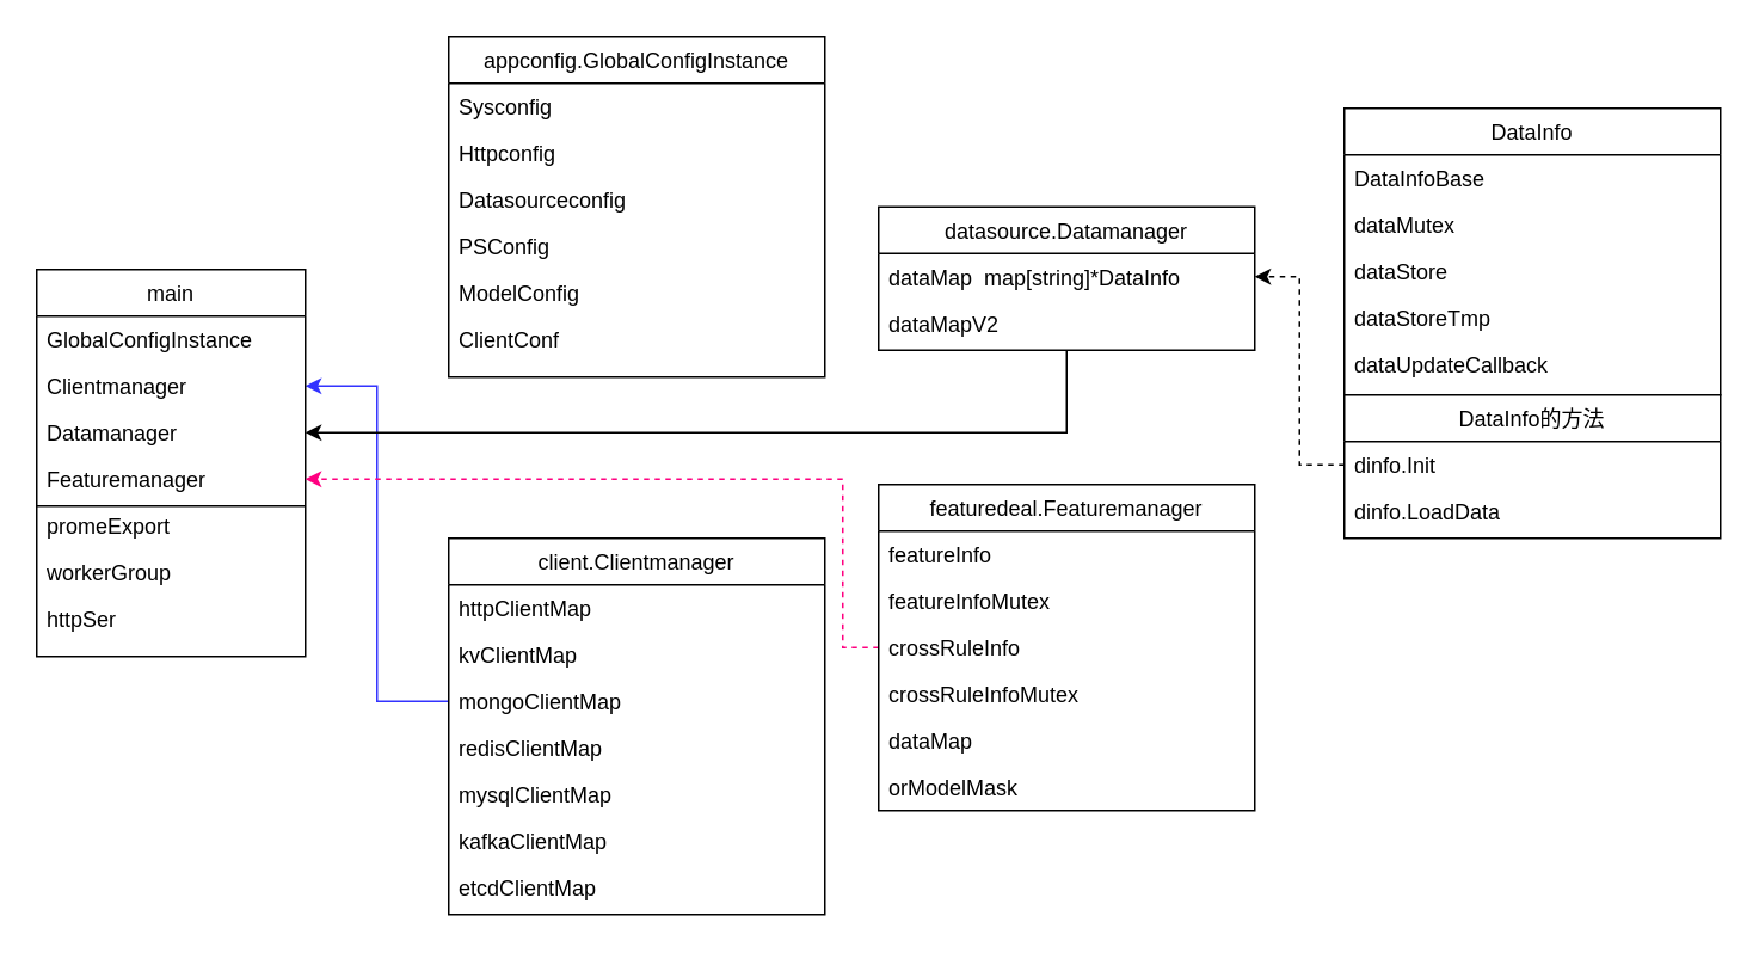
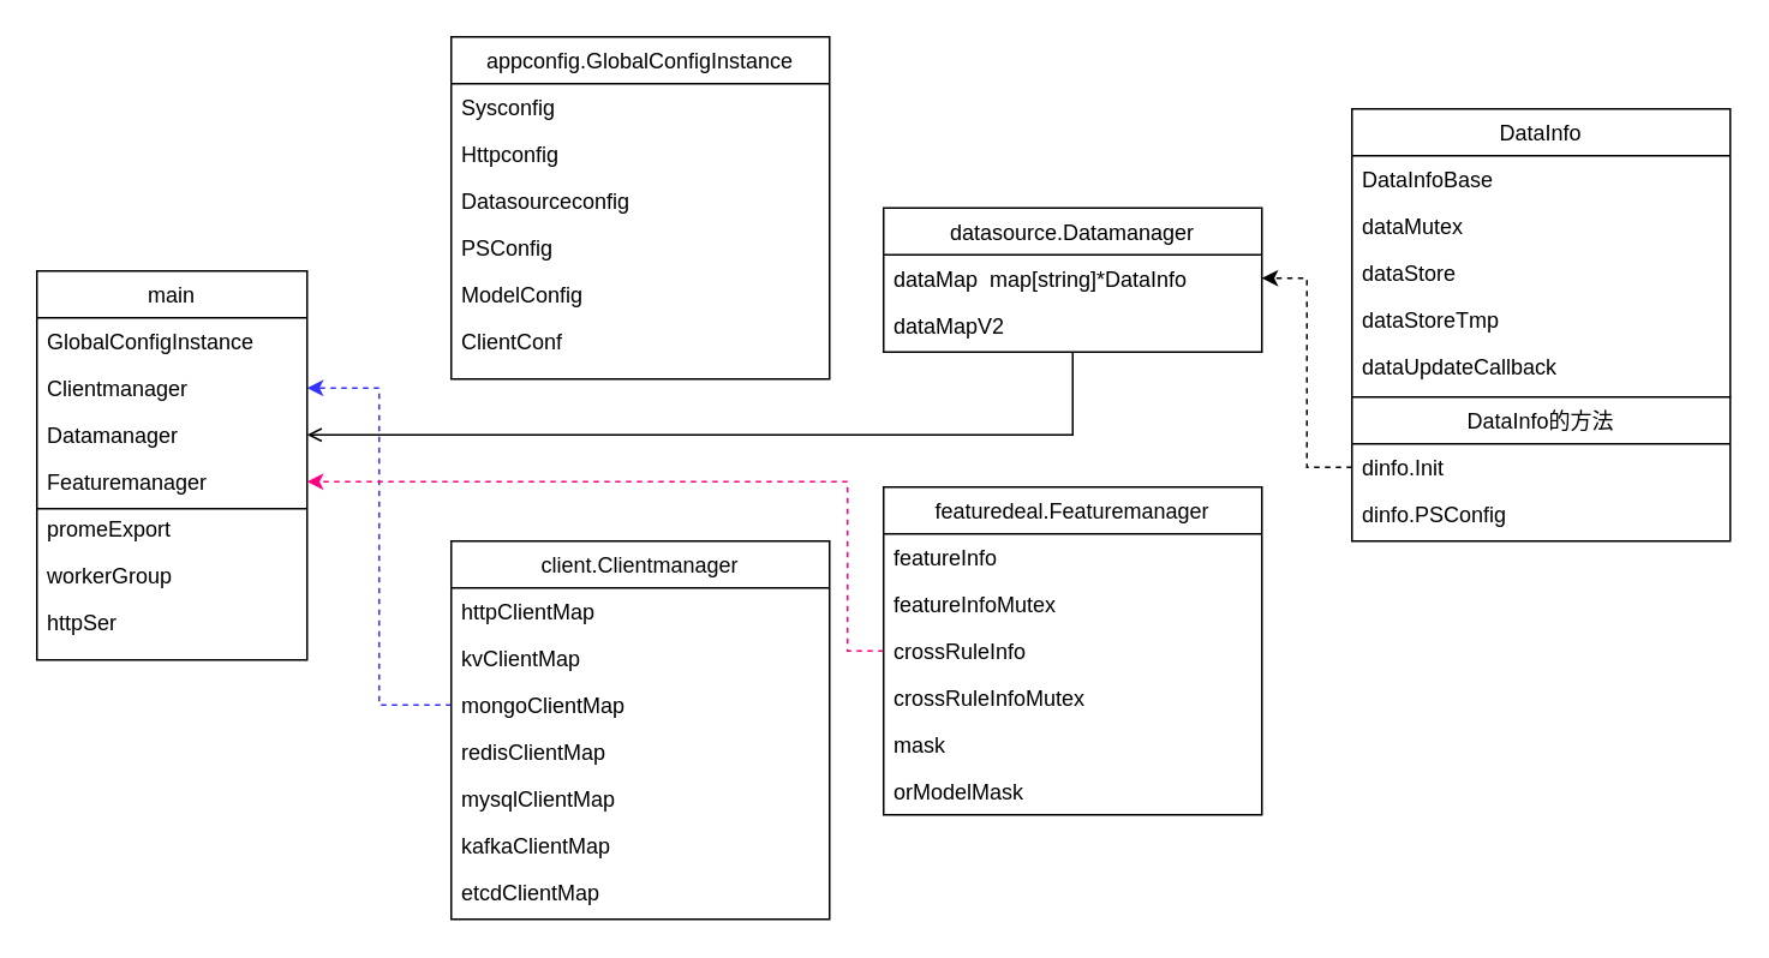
  <mxCell id="0" />
  <mxCell id="1" parent="0" />
- <mxCell id="2" style="edgeStyle=orthogonalEdgeStyle;rounded=0;orthogonalLoop=1;jettySize=auto;html=1;entryX=1;entryY=0.5;entryDx=0;entryDy=0;strokeColor=#3333FF;" edge="1" parent="1" source="38" target="7"><mxGeometry relative="1" as="geometry" /></mxCell>
- <mxCell id="3" style="edgeStyle=orthogonalEdgeStyle;rounded=0;orthogonalLoop=1;jettySize=auto;html=1;entryX=1;entryY=0.5;entryDx=0;entryDy=0;exitX=0.5;exitY=1;exitDx=0;exitDy=0;" edge="1" parent="1" source="15" target="8"><mxGeometry relative="1" as="geometry"><Array as="points"><mxPoint x="595" y="241" /></Array></mxGeometry></mxCell>
+ <mxCell id="2" style="edgeStyle=orthogonalEdgeStyle;rounded=0;orthogonalLoop=1;jettySize=auto;html=1;entryX=1;entryY=0.5;entryDx=0;entryDy=0;strokeColor=#3333FF;dashed=1;" edge="1" parent="1" source="38" target="7"><mxGeometry relative="1" as="geometry" /></mxCell>
+ <mxCell id="3" style="edgeStyle=orthogonalEdgeStyle;rounded=0;orthogonalLoop=1;jettySize=auto;html=1;entryX=1;entryY=0.5;entryDx=0;entryDy=0;exitX=0.5;exitY=1;exitDx=0;exitDy=0;endArrow=open;" edge="1" parent="1" source="15" target="8"><mxGeometry relative="1" as="geometry"><Array as="points"><mxPoint x="595" y="241" /></Array></mxGeometry></mxCell>
  <mxCell id="4" style="edgeStyle=orthogonalEdgeStyle;rounded=0;orthogonalLoop=1;jettySize=auto;html=1;entryX=1;entryY=0.5;entryDx=0;entryDy=0;dashed=1;" edge="1" parent="1" source="26" target="16"><mxGeometry relative="1" as="geometry" /></mxCell>
  <mxCell id="5" value="main" style="swimlane;fontStyle=0;align=center;verticalAlign=top;childLayout=stackLayout;horizontal=1;startSize=26;horizontalStack=0;resizeParent=1;resizeLast=0;collapsible=1;marginBottom=0;rounded=0;shadow=0;strokeWidth=1;" parent="1" vertex="1"><mxGeometry x="20" y="150" width="150" height="216" as="geometry"><mxRectangle x="550" y="140" width="160" height="26" as="alternateBounds" /></mxGeometry></mxCell>
  <mxCell id="6" value="GlobalConfigInstance" style="text;align=left;verticalAlign=top;spacingLeft=4;spacingRight=4;overflow=hidden;rotatable=0;points=[[0,0.5],[1,0.5]];portConstraint=eastwest;" parent="5" vertex="1"><mxGeometry y="26" width="150" height="26" as="geometry" /></mxCell>
  <mxCell id="7" value="Clientmanager" style="text;align=left;verticalAlign=top;spacingLeft=4;spacingRight=4;overflow=hidden;rotatable=0;points=[[0,0.5],[1,0.5]];portConstraint=eastwest;rounded=0;shadow=0;html=0;" parent="5" vertex="1"><mxGeometry y="52" width="150" height="26" as="geometry" /></mxCell>
  <mxCell id="8" value="Datamanager" style="text;align=left;verticalAlign=top;spacingLeft=4;spacingRight=4;overflow=hidden;rotatable=0;points=[[0,0.5],[1,0.5]];portConstraint=eastwest;rounded=0;shadow=0;html=0;" parent="5" vertex="1"><mxGeometry y="78" width="150" height="26" as="geometry" /></mxCell>
  <mxCell id="9" value="Featuremanager" style="text;align=left;verticalAlign=top;spacingLeft=4;spacingRight=4;overflow=hidden;rotatable=0;points=[[0,0.5],[1,0.5]];portConstraint=eastwest;" parent="5" vertex="1"><mxGeometry y="104" width="150" height="26" as="geometry" /></mxCell>
  <mxCell id="10" value="" style="endArrow=none;html=1;exitX=0;exitY=0.5;exitDx=0;exitDy=0;entryX=1;entryY=0.5;entryDx=0;entryDy=0;" edge="1" parent="5"><mxGeometry width="50" height="50" relative="1" as="geometry"><mxPoint y="132" as="sourcePoint" /><mxPoint x="150" y="132" as="targetPoint" /></mxGeometry></mxCell>
  <mxCell id="11" value="promeExport" style="text;align=left;verticalAlign=top;spacingLeft=4;spacingRight=4;overflow=hidden;rotatable=0;points=[[0,0.5],[1,0.5]];portConstraint=eastwest;" parent="5" vertex="1"><mxGeometry y="130" width="150" height="26" as="geometry" /></mxCell>
  <mxCell id="12" value="workerGroup" style="text;align=left;verticalAlign=top;spacingLeft=4;spacingRight=4;overflow=hidden;rotatable=0;points=[[0,0.5],[1,0.5]];portConstraint=eastwest;" vertex="1" parent="5"><mxGeometry y="156" width="150" height="26" as="geometry" /></mxCell>
  <mxCell id="13" value="httpSer" style="text;align=left;verticalAlign=top;spacingLeft=4;spacingRight=4;overflow=hidden;rotatable=0;points=[[0,0.5],[1,0.5]];portConstraint=eastwest;" vertex="1" parent="5"><mxGeometry y="182" width="150" height="26" as="geometry" /></mxCell>
  <mxCell id="14" style="edgeStyle=orthogonalEdgeStyle;rounded=0;orthogonalLoop=1;jettySize=auto;html=1;exitX=0;exitY=0.5;exitDx=0;exitDy=0;strokeColor=#FF0080;dashed=1;" edge="1" parent="1" source="31" target="9"><mxGeometry relative="1" as="geometry"><Array as="points"><mxPoint x="470" y="361" /><mxPoint x="470" y="267" /></Array></mxGeometry></mxCell>
  <mxCell id="15" value="datasource.Datamanager" style="swimlane;fontStyle=0;align=center;verticalAlign=top;childLayout=stackLayout;horizontal=1;startSize=26;horizontalStack=0;resizeParent=1;resizeLast=0;collapsible=1;marginBottom=0;rounded=0;shadow=0;strokeWidth=1;" vertex="1" parent="1"><mxGeometry x="490" y="115" width="210" height="80" as="geometry"><mxRectangle x="610" y="168" width="160" height="26" as="alternateBounds" /></mxGeometry></mxCell>
  <mxCell id="16" value="dataMap  map[string]*DataInfo" style="text;align=left;verticalAlign=top;spacingLeft=4;spacingRight=4;overflow=hidden;rotatable=0;points=[[0,0.5],[1,0.5]];portConstraint=eastwest;" vertex="1" parent="15"><mxGeometry y="26" width="210" height="26" as="geometry" /></mxCell>
  <mxCell id="17" value="dataMapV2" style="text;align=left;verticalAlign=top;spacingLeft=4;spacingRight=4;overflow=hidden;rotatable=0;points=[[0,0.5],[1,0.5]];portConstraint=eastwest;rounded=0;shadow=0;html=0;" vertex="1" parent="15"><mxGeometry y="52" width="210" height="26" as="geometry" /></mxCell>
  <mxCell id="18" value="" style="group" vertex="1" connectable="0" parent="1"><mxGeometry x="750" y="60" width="210" height="240" as="geometry" /></mxCell>
  <mxCell id="19" value="DataInfo" style="swimlane;fontStyle=0;align=center;verticalAlign=top;childLayout=stackLayout;horizontal=1;startSize=26;horizontalStack=0;resizeParent=1;resizeLast=0;collapsible=1;marginBottom=0;rounded=0;shadow=0;strokeWidth=1;" vertex="1" parent="18"><mxGeometry width="210" height="160" as="geometry"><mxRectangle x="610" y="260" width="160" height="26" as="alternateBounds" /></mxGeometry></mxCell>
  <mxCell id="20" value="DataInfoBase" style="text;align=left;verticalAlign=top;spacingLeft=4;spacingRight=4;overflow=hidden;rotatable=0;points=[[0,0.5],[1,0.5]];portConstraint=eastwest;" vertex="1" parent="19"><mxGeometry y="26" width="210" height="26" as="geometry" /></mxCell>
  <mxCell id="21" value="dataMutex" style="text;align=left;verticalAlign=top;spacingLeft=4;spacingRight=4;overflow=hidden;rotatable=0;points=[[0,0.5],[1,0.5]];portConstraint=eastwest;rounded=0;shadow=0;html=0;" vertex="1" parent="19"><mxGeometry y="52" width="210" height="26" as="geometry" /></mxCell>
  <mxCell id="22" value="dataStore" style="text;align=left;verticalAlign=top;spacingLeft=4;spacingRight=4;overflow=hidden;rotatable=0;points=[[0,0.5],[1,0.5]];portConstraint=eastwest;rounded=0;shadow=0;html=0;" vertex="1" parent="19"><mxGeometry y="78" width="210" height="26" as="geometry" /></mxCell>
  <mxCell id="23" value="dataStoreTmp" style="text;align=left;verticalAlign=top;spacingLeft=4;spacingRight=4;overflow=hidden;rotatable=0;points=[[0,0.5],[1,0.5]];portConstraint=eastwest;" vertex="1" parent="19"><mxGeometry y="104" width="210" height="26" as="geometry" /></mxCell>
  <mxCell id="24" value="dataUpdateCallback" style="text;align=left;verticalAlign=top;spacingLeft=4;spacingRight=4;overflow=hidden;rotatable=0;points=[[0,0.5],[1,0.5]];portConstraint=eastwest;" vertex="1" parent="19"><mxGeometry y="130" width="210" height="26" as="geometry" /></mxCell>
  <mxCell id="25" value="DataInfo的方法" style="swimlane;fontStyle=0;align=center;verticalAlign=top;childLayout=stackLayout;horizontal=1;startSize=26;horizontalStack=0;resizeParent=1;resizeLast=0;collapsible=1;marginBottom=0;rounded=0;shadow=0;strokeWidth=1;" vertex="1" parent="18"><mxGeometry y="160" width="210" height="80" as="geometry"><mxRectangle x="610" y="168" width="160" height="26" as="alternateBounds" /></mxGeometry></mxCell>
  <mxCell id="26" value="dinfo.Init" style="text;align=left;verticalAlign=top;spacingLeft=4;spacingRight=4;overflow=hidden;rotatable=0;points=[[0,0.5],[1,0.5]];portConstraint=eastwest;" vertex="1" parent="25"><mxGeometry y="26" width="210" height="26" as="geometry" /></mxCell>
- <mxCell id="27" value="dinfo.LoadData" style="text;align=left;verticalAlign=top;spacingLeft=4;spacingRight=4;overflow=hidden;rotatable=0;points=[[0,0.5],[1,0.5]];portConstraint=eastwest;rounded=0;shadow=0;html=0;" vertex="1" parent="25"><mxGeometry y="52" width="210" height="26" as="geometry" /></mxCell>
+ <mxCell id="27" value="dinfo.PSConfig" style="text;align=left;verticalAlign=top;spacingLeft=4;spacingRight=4;overflow=hidden;rotatable=0;points=[[0,0.5],[1,0.5]];portConstraint=eastwest;rounded=0;shadow=0;html=0;" vertex="1" parent="25"><mxGeometry y="52" width="210" height="26" as="geometry" /></mxCell>
  <mxCell id="28" value="featuredeal.Featuremanager" style="swimlane;fontStyle=0;align=center;verticalAlign=top;childLayout=stackLayout;horizontal=1;startSize=26;horizontalStack=0;resizeParent=1;resizeLast=0;collapsible=1;marginBottom=0;rounded=0;shadow=0;strokeWidth=1;" vertex="1" parent="1"><mxGeometry x="490" y="270" width="210" height="182" as="geometry"><mxRectangle x="610" y="260" width="160" height="26" as="alternateBounds" /></mxGeometry></mxCell>
  <mxCell id="29" value="featureInfo" style="text;align=left;verticalAlign=top;spacingLeft=4;spacingRight=4;overflow=hidden;rotatable=0;points=[[0,0.5],[1,0.5]];portConstraint=eastwest;" vertex="1" parent="28"><mxGeometry y="26" width="210" height="26" as="geometry" /></mxCell>
  <mxCell id="30" value="featureInfoMutex" style="text;align=left;verticalAlign=top;spacingLeft=4;spacingRight=4;overflow=hidden;rotatable=0;points=[[0,0.5],[1,0.5]];portConstraint=eastwest;rounded=0;shadow=0;html=0;" vertex="1" parent="28"><mxGeometry y="52" width="210" height="26" as="geometry" /></mxCell>
  <mxCell id="31" value="crossRuleInfo" style="text;align=left;verticalAlign=top;spacingLeft=4;spacingRight=4;overflow=hidden;rotatable=0;points=[[0,0.5],[1,0.5]];portConstraint=eastwest;rounded=0;shadow=0;html=0;" vertex="1" parent="28"><mxGeometry y="78" width="210" height="26" as="geometry" /></mxCell>
  <mxCell id="32" value="crossRuleInfoMutex" style="text;align=left;verticalAlign=top;spacingLeft=4;spacingRight=4;overflow=hidden;rotatable=0;points=[[0,0.5],[1,0.5]];portConstraint=eastwest;" vertex="1" parent="28"><mxGeometry y="104" width="210" height="26" as="geometry" /></mxCell>
- <mxCell id="33" value="dataMap" style="text;align=left;verticalAlign=top;spacingLeft=4;spacingRight=4;overflow=hidden;rotatable=0;points=[[0,0.5],[1,0.5]];portConstraint=eastwest;" vertex="1" parent="28"><mxGeometry y="130" width="210" height="26" as="geometry" /></mxCell>
+ <mxCell id="33" value="mask" style="text;align=left;verticalAlign=top;spacingLeft=4;spacingRight=4;overflow=hidden;rotatable=0;points=[[0,0.5],[1,0.5]];portConstraint=eastwest;" vertex="1" parent="28"><mxGeometry y="130" width="210" height="26" as="geometry" /></mxCell>
  <mxCell id="34" value="orModelMask" style="text;align=left;verticalAlign=top;spacingLeft=4;spacingRight=4;overflow=hidden;rotatable=0;points=[[0,0.5],[1,0.5]];portConstraint=eastwest;" vertex="1" parent="28"><mxGeometry y="156" width="210" height="26" as="geometry" /></mxCell>
  <mxCell id="35" value="client.Clientmanager" style="swimlane;fontStyle=0;align=center;verticalAlign=top;childLayout=stackLayout;horizontal=1;startSize=26;horizontalStack=0;resizeParent=1;resizeLast=0;collapsible=1;marginBottom=0;rounded=0;shadow=0;strokeWidth=1;" vertex="1" parent="1"><mxGeometry x="250" y="300" width="210" height="210" as="geometry"><mxRectangle x="350" y="220" width="160" height="26" as="alternateBounds" /></mxGeometry></mxCell>
  <mxCell id="36" value="httpClientMap" style="text;align=left;verticalAlign=top;spacingLeft=4;spacingRight=4;overflow=hidden;rotatable=0;points=[[0,0.5],[1,0.5]];portConstraint=eastwest;" vertex="1" parent="35"><mxGeometry y="26" width="210" height="26" as="geometry" /></mxCell>
  <mxCell id="37" value="kvClientMap" style="text;align=left;verticalAlign=top;spacingLeft=4;spacingRight=4;overflow=hidden;rotatable=0;points=[[0,0.5],[1,0.5]];portConstraint=eastwest;rounded=0;shadow=0;html=0;" vertex="1" parent="35"><mxGeometry y="52" width="210" height="26" as="geometry" /></mxCell>
  <mxCell id="38" value="mongoClientMap" style="text;align=left;verticalAlign=top;spacingLeft=4;spacingRight=4;overflow=hidden;rotatable=0;points=[[0,0.5],[1,0.5]];portConstraint=eastwest;rounded=0;shadow=0;html=0;" vertex="1" parent="35"><mxGeometry y="78" width="210" height="26" as="geometry" /></mxCell>
  <mxCell id="39" value="redisClientMap" style="text;align=left;verticalAlign=top;spacingLeft=4;spacingRight=4;overflow=hidden;rotatable=0;points=[[0,0.5],[1,0.5]];portConstraint=eastwest;" vertex="1" parent="35"><mxGeometry y="104" width="210" height="26" as="geometry" /></mxCell>
  <mxCell id="40" value="mysqlClientMap" style="text;align=left;verticalAlign=top;spacingLeft=4;spacingRight=4;overflow=hidden;rotatable=0;points=[[0,0.5],[1,0.5]];portConstraint=eastwest;" vertex="1" parent="35"><mxGeometry y="130" width="210" height="26" as="geometry" /></mxCell>
  <mxCell id="41" value="kafkaClientMap" style="text;align=left;verticalAlign=top;spacingLeft=4;spacingRight=4;overflow=hidden;rotatable=0;points=[[0,0.5],[1,0.5]];portConstraint=eastwest;" vertex="1" parent="35"><mxGeometry y="156" width="210" height="26" as="geometry" /></mxCell>
  <mxCell id="42" value="etcdClientMap" style="text;align=left;verticalAlign=top;spacingLeft=4;spacingRight=4;overflow=hidden;rotatable=0;points=[[0,0.5],[1,0.5]];portConstraint=eastwest;" vertex="1" parent="35"><mxGeometry y="182" width="210" height="28" as="geometry" /></mxCell>
  <mxCell id="43" value="appconfig.GlobalConfigInstance" style="swimlane;fontStyle=0;align=center;verticalAlign=top;childLayout=stackLayout;horizontal=1;startSize=26;horizontalStack=0;resizeParent=1;resizeLast=0;collapsible=1;marginBottom=0;rounded=0;shadow=0;strokeWidth=1;" vertex="1" parent="1"><mxGeometry x="250" y="20" width="210" height="190" as="geometry"><mxRectangle x="350" y="10" width="160" height="26" as="alternateBounds" /></mxGeometry></mxCell>
  <mxCell id="44" value="Sysconfig" style="text;align=left;verticalAlign=top;spacingLeft=4;spacingRight=4;overflow=hidden;rotatable=0;points=[[0,0.5],[1,0.5]];portConstraint=eastwest;" vertex="1" parent="43"><mxGeometry y="26" width="210" height="26" as="geometry" /></mxCell>
  <mxCell id="45" value="Httpconfig" style="text;align=left;verticalAlign=top;spacingLeft=4;spacingRight=4;overflow=hidden;rotatable=0;points=[[0,0.5],[1,0.5]];portConstraint=eastwest;rounded=0;shadow=0;html=0;" vertex="1" parent="43"><mxGeometry y="52" width="210" height="26" as="geometry" /></mxCell>
  <mxCell id="46" value="Datasourceconfig" style="text;align=left;verticalAlign=top;spacingLeft=4;spacingRight=4;overflow=hidden;rotatable=0;points=[[0,0.5],[1,0.5]];portConstraint=eastwest;rounded=0;shadow=0;html=0;" vertex="1" parent="43"><mxGeometry y="78" width="210" height="26" as="geometry" /></mxCell>
  <mxCell id="47" value="PSConfig" style="text;align=left;verticalAlign=top;spacingLeft=4;spacingRight=4;overflow=hidden;rotatable=0;points=[[0,0.5],[1,0.5]];portConstraint=eastwest;" vertex="1" parent="43"><mxGeometry y="104" width="210" height="26" as="geometry" /></mxCell>
  <mxCell id="48" value="ModelConfig" style="text;align=left;verticalAlign=top;spacingLeft=4;spacingRight=4;overflow=hidden;rotatable=0;points=[[0,0.5],[1,0.5]];portConstraint=eastwest;" vertex="1" parent="43"><mxGeometry y="130" width="210" height="26" as="geometry" /></mxCell>
  <mxCell id="49" value="ClientConf" style="text;align=left;verticalAlign=top;spacingLeft=4;spacingRight=4;overflow=hidden;rotatable=0;points=[[0,0.5],[1,0.5]];portConstraint=eastwest;" vertex="1" parent="43"><mxGeometry y="156" width="210" height="26" as="geometry" /></mxCell>
